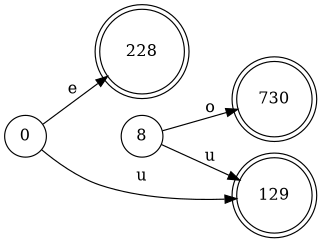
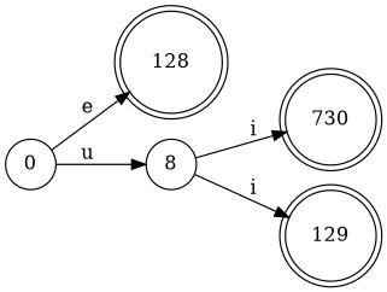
  digraph {
    rankdir=LR
    node [shape=doublecircle]
    n1 [label=730]
    0 [shape=circle]
-   128 [label=228]
+   128
    8 [shape=circle]
    129
    0 -> 128 [label=e]
-   0 -> 129 [label=u]
-   8 -> n1 [label=o]
-   8 -> 129 [label=u]
+   0 -> 8 [label=u]
+   8 -> n1 [label=i]
+   8 -> 129 [label=i]
  }
